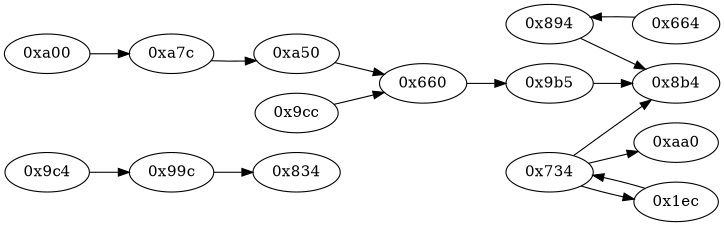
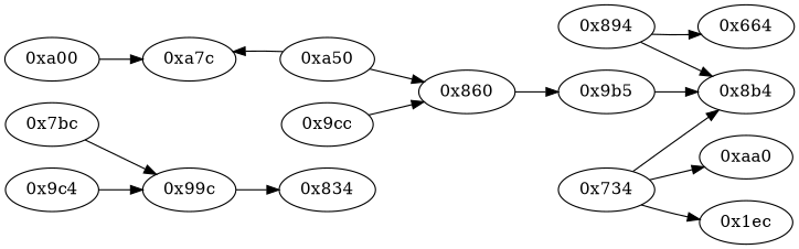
  strict digraph {
    rankdir=LR
    node [opcode="[u'mov', u'b']"]
+   "0x7bc" [opcode="[u'ldr', u'ldr', u'sub', u'mul', u'mvn', u'ldr', u'orr', u'mov', u'cmn', u'mov', u'ldr', u'cmp', u'mov', u'mov', u'mov', u'cmn', u'mov', u'mov', u'teq', u'mov', u'b']"]
    n2 [label="0x99c" opcode="[u'add', u'ldr', u'str', u'ldr', u'ldr', u'ldr', u'ldrb', u'str', u'ldr', u'ldr', u'sub', u'mul', u'mvn', u'ldr', u'ldr', u'orr', u'mov', u'cmn', u'mov', u'cmp', u'mov']"]
    "0x834" [opcode="[u'mov', u'str', u'ldr', u'ldr', u'b']"]
    "0xa00" [opcode="[u'ldr', u'add', u'asr', u'add', u'bic', u'sub', u'ldr', u'ldr', u'str', u'ldr', u'add', u'add', u'sub', u'str', u'ldr', u'asr', u'add', u'asr', u'ldr', u'b']"]
    "0xa7c" [opcode="[u'ldr', u'str', u'str', u'ldr', u'ldr', u'ldr', u'cmp', u'mov', u'b']"]
    "0xa50" [opcode="[u'ldr', u'ldr', u'bl', u'ldr', u'ldr', u'mvn', u'add', u'sub', u'sub', u'ldr', u'b']"]
-   "0x860" [opcode="[u'str', u'ldr', u'ldr', u'ldr', u'cmp', u'mov', u'b']" label="0x660"]
+   "0x860" [opcode="[u'str', u'ldr', u'ldr', u'ldr', u'cmp', u'mov', u'b']"]
    "0x664" [opcode="[u'push', u'add', u'sub', u'str', u'ldr', u'cmp', u'mvn', u'ldr', u'ldr', u'str', u'ldr', u'ldr', u'mov', u'str', u'ldr', u'ldr', u'ldr', u'str', u'ldr', u'str', u'ldr', u'ldr', u'str', u'ldr', u'ldr', u'ldr', u'str', u'add', u'str', u'ldr', u'add', u'str', u'str', u'b']"]
    "0x894"
    "0x8b4" [opcode="[u'ldr', u'mov', u'str', u'ldr', u'ldr', u'ldr', u'sub', u'sub', u'add', u'mul', u'mov', u'eor', u'and', u'ldr', u'mov', u'ldr', u'cmp', u'mov', u'teq', u'mov', u'mov', u'cmp', u'mov', u'mov', u'cmp', u'mov', u'b']"]
    "0x9cc" [opcode="[u'ldr', u'add', u'ldr', u'ldr', u'bl', u'ldr', u'ldr', u'mvn', u'sub', u'sub', u'add', u'ldr', u'b']"]
    n12 [label="0x9b5" opcode="[u'ldr', u'mov']"]
    "0xaa0" [opcode="[u'ldr', u'ldr', u'ldr', u'ldr', u'ldr', u'sub', u'sub', u'pop']"]
    "0x9c4"
    "0x734" [opcode="[u'ldr', u'ldr', u'ldr', u'sub', u'mul', u'mvn', u'ldr', u'ldr', u'orr', u'mov', u'cmn', u'mov', u'cmp', u'mov', u'b']"]
    n16 [label="0x1ec" opcode="[u'ldr', u'cmp', u'mov']"]
+   "0x7bc" -> n2
    n2 -> "0x834"
    "0xa00" -> "0xa7c"
-   "0xa7c" -> "0xa50"
+   "0xa50" -> "0xa7c"
    "0xa50" -> "0x860"
    "0x860" -> n12
-   "0x664" -> "0x894"
+   "0x894" -> "0x664"
    "0x894" -> "0x8b4"
    "0x9cc" -> "0x860"
    n12 -> "0x8b4"
    "0x9c4" -> n2
    "0x734" -> "0x8b4"
    "0x734" -> "0xaa0"
    "0x734" -> n16
-   n16 -> "0x734"
  }
